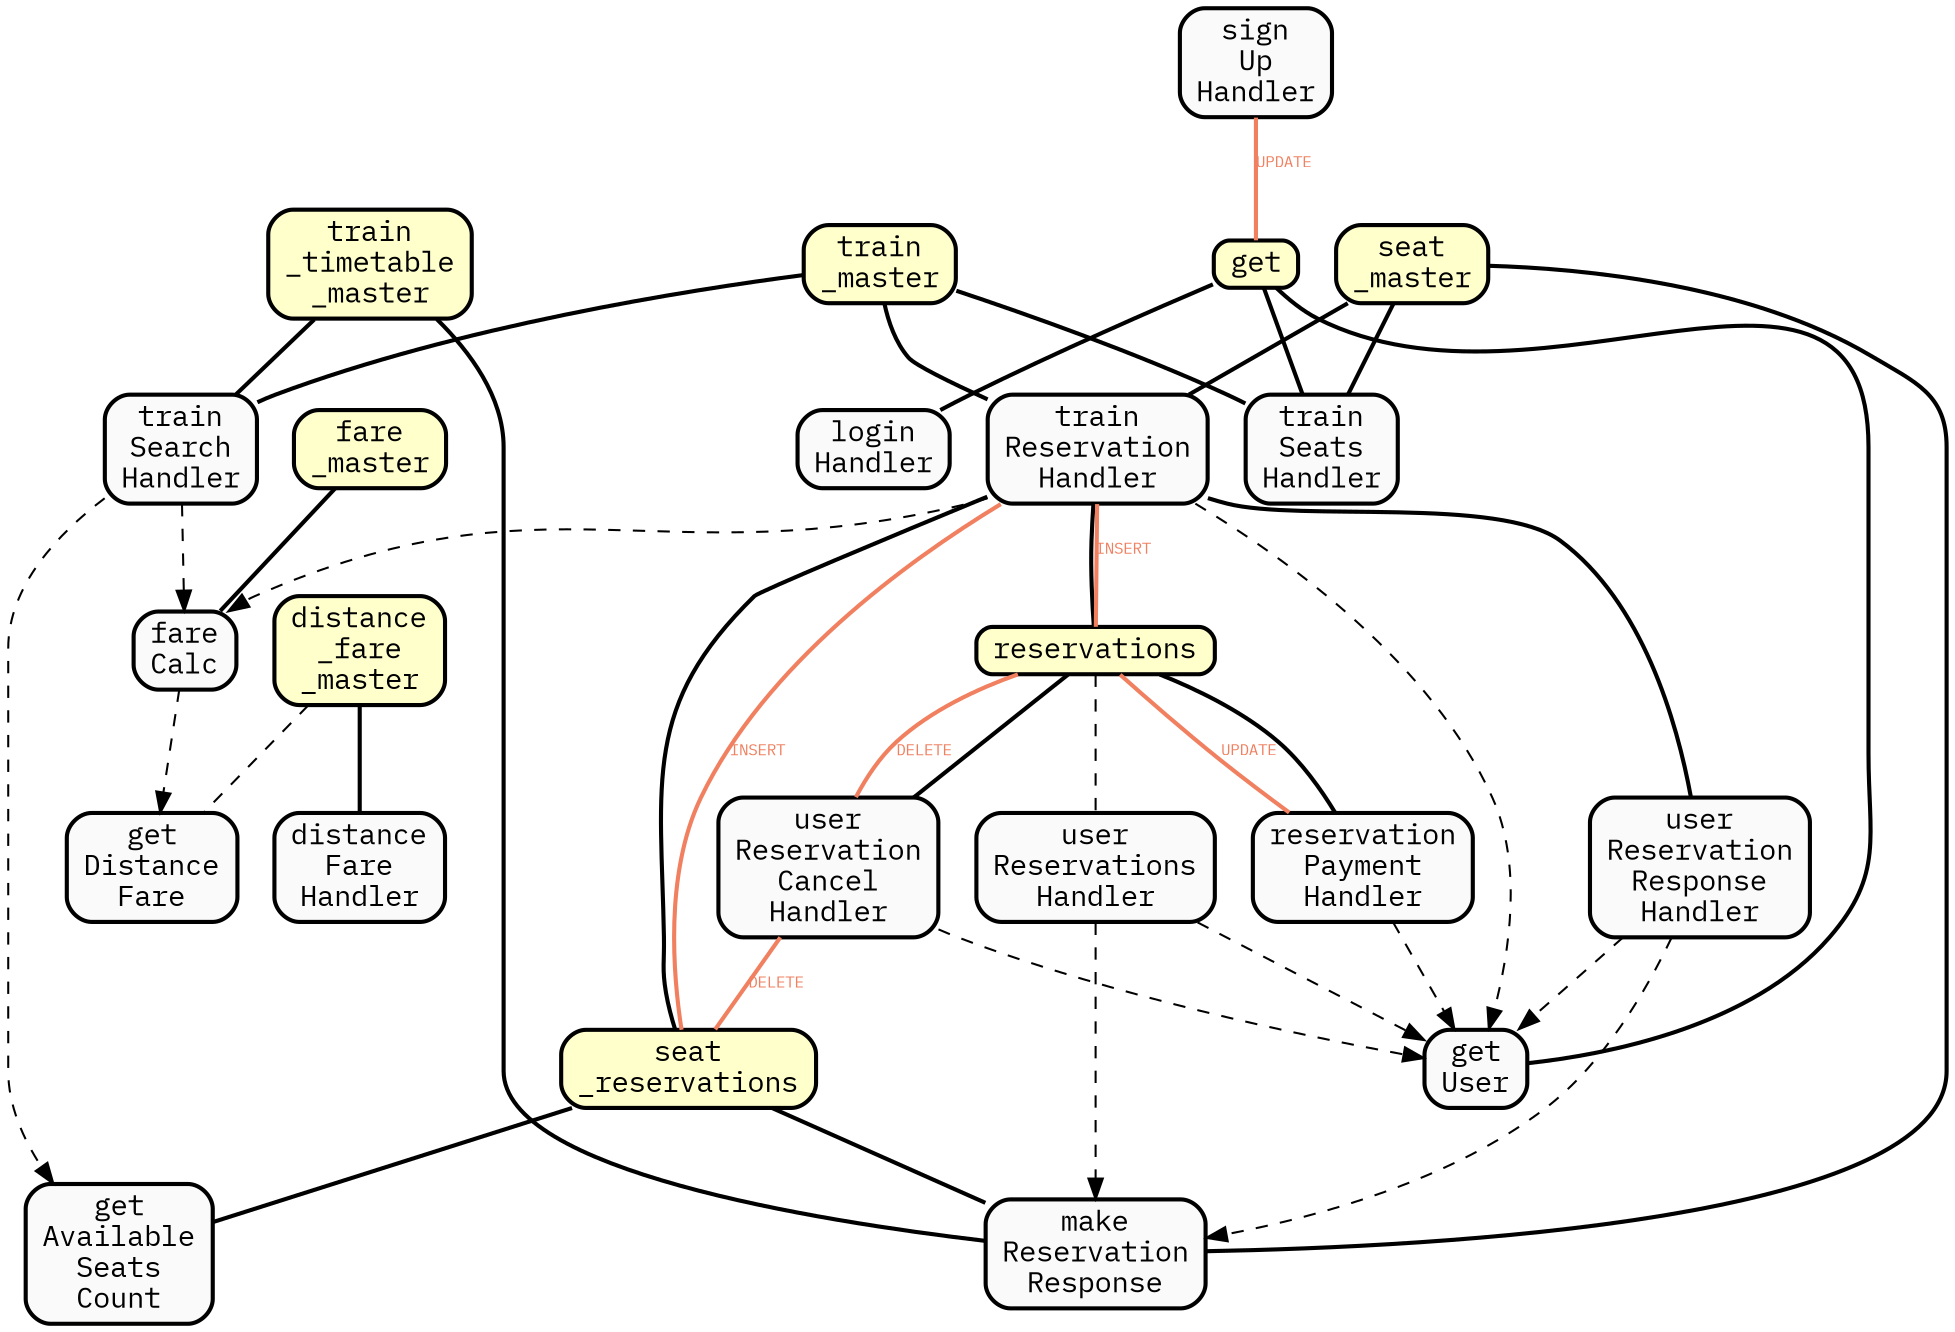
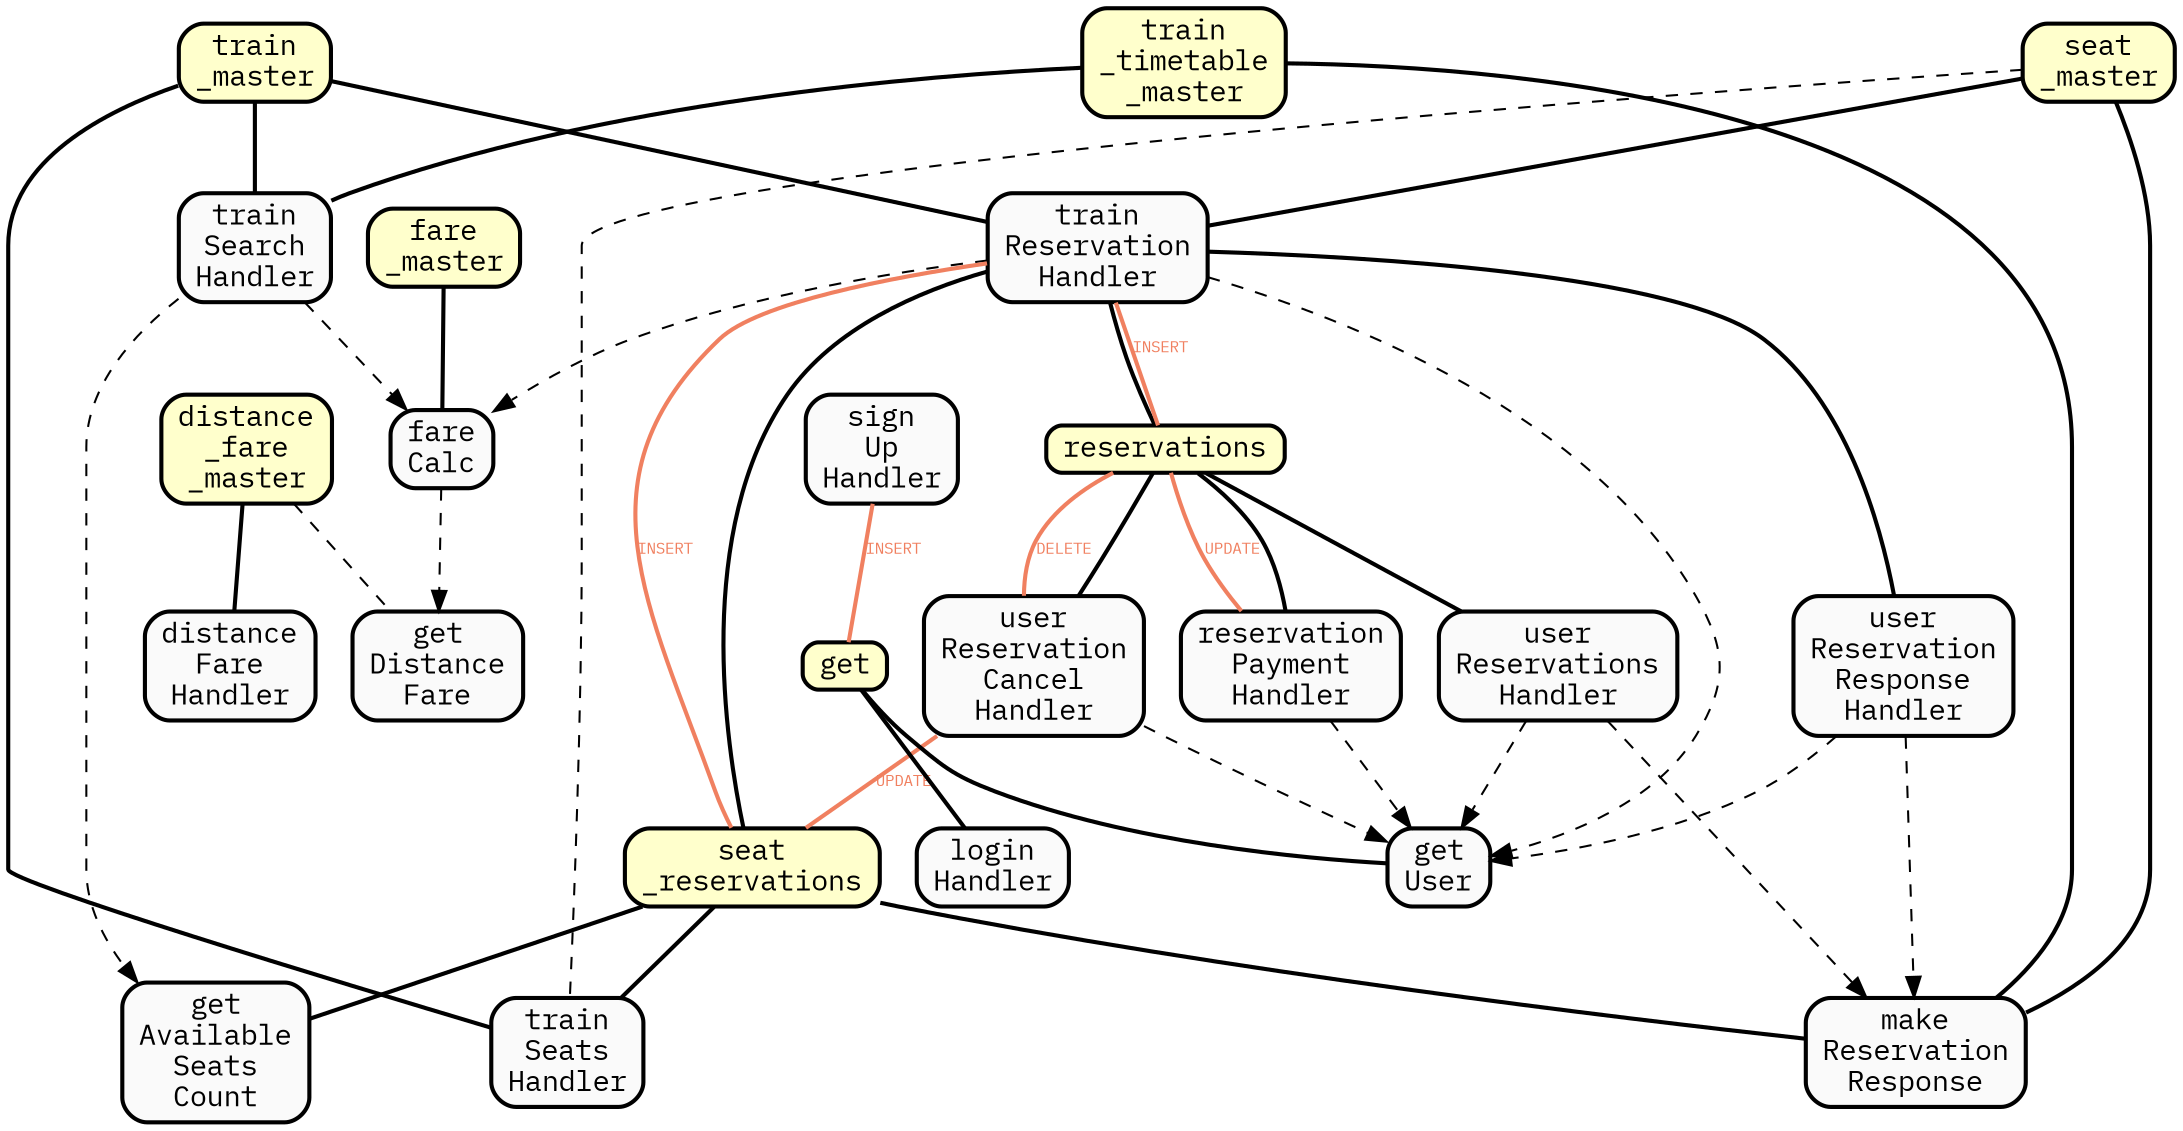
  digraph {
    fontname="IBM Plex Mono"
    node [fillcolor="#fafafa" fontname="IBM Plex Mono" shape=box style="filled, bold, rounded"]
    edge [fontname="IBM Plex Mono" fontsize=8 style=bold dir=none]
    n1 [height=0.2 label="fare\nCalc" width=0.2]
    n2 [height=0.2 label="get\nDistance\nFare" width=0.2]
    n3 [height=0.2 label="reservation\nPayment\nHandler" width=0.2]
    n4 [height=0.2 label="get\nUser" width=0.2]
    n5 [fillcolor="#ffffcc" height=0.2 label=reservations width=0.2]
    n6 [height=0.2 label="train\nReservation\nHandler" width=0.2]
    n7 [height=0.2 label="user\nReservation\nCancel\nHandler" width=0.2]
    n8 [height=0.2 label="user\nReservations\nHandler" width=0.2]
    n9 [fillcolor="#ffffcc" height=0.2 label="seat\n_reservations" width=0.2]
    n10 [height=0.2 label="user\nReservation\nResponse\nHandler" width=0.2]
    n11 [height=0.2 label="get\nAvailable\nSeats\nCount" width=0.2]
    n12 [height=0.2 label="make\nReservation\nResponse" width=0.2]
    n13 [height=0.2 label="train\nSeats\nHandler" width=0.2]
    n14 [height=0.2 label="train\nSearch\nHandler" width=0.2]
    n15 [fillcolor="#ffffcc" height=0.2 label="distance\n_fare\n_master" width=0.2]
    n16 [height=0.2 label="distance\nFare\nHandler" width=0.2]
    n17 [fillcolor="#ffffcc" height=0.2 label="fare\n_master" width=0.2]
    n18 [fillcolor="#ffffcc" height=0.2 label=get width=0.2]
    n19 [height=0.2 label="login\nHandler" width=0.2]
    n20 [fillcolor="#ffffcc" height=0.2 label="train\n_timetable\n_master" width=0.2]
    n21 [fillcolor="#ffffcc" height=0.2 label="seat\n_master" width=0.2]
    n22 [height=0.2 label="sign\nUp\nHandler" width=0.2]
    n23 [fillcolor="#ffffcc" height=0.2 label="train\n_master" width=0.2]
    n1 -> n2 [style=dashed dir=""]
    n3 -> n4 [style=dashed dir=""]
    n3 -> n5 [color="#f08060" fontcolor="#f08060" label=UPDATE]
    n5 -> n3
    n5 -> n6
    n5 -> n7
-   n5 -> n8 [style=dashed]
+   n5 -> n8
    n6 -> n1 [style=dashed dir=""]
    n6 -> n4 [style=dashed dir=""]
    n6 -> n5 [color="#f08060" fontcolor="#f08060" label=INSERT]
    n6 -> n9 [color="#f08060" fontcolor="#f08060" label=INSERT]
    n6 -> n10
    n7 -> n4 [style=dashed dir=""]
    n7 -> n5 [color="#f08060" fontcolor="#f08060" label=DELETE]
-   n7 -> n9 [color="#f08060" fontcolor="#f08060" label=DELETE]
+   n7 -> n9 [color="#f08060" fontcolor="#f08060" label=UPDATE]
    n8 -> n4 [style=dashed dir=""]
    n8 -> n12 [style=dashed dir=""]
    n9 -> n6
    n9 -> n11
    n9 -> n12
-   n18 -> n13
+   n9 -> n13
    n10 -> n4 [style=dashed dir=""]
    n10 -> n12 [style=dashed dir=""]
    n14 -> n1 [style=dashed dir=""]
    n14 -> n11 [style=dashed dir=""]
    n15 -> n2 [style=dashed]
    n15 -> n16
    n17 -> n1
    n18 -> n4
    n18 -> n19
    n20 -> n12
    n20 -> n14
    n21 -> n6
    n21 -> n12
-   n21 -> n13
-   n22 -> n18 [color="#f08060" fontcolor="#f08060" label=UPDATE]
+   n21 -> n13 [style=dashed]
+   n22 -> n18 [color="#f08060" fontcolor="#f08060" label=INSERT]
    n23 -> n6
    n23 -> n13
    n23 -> n14
  }
